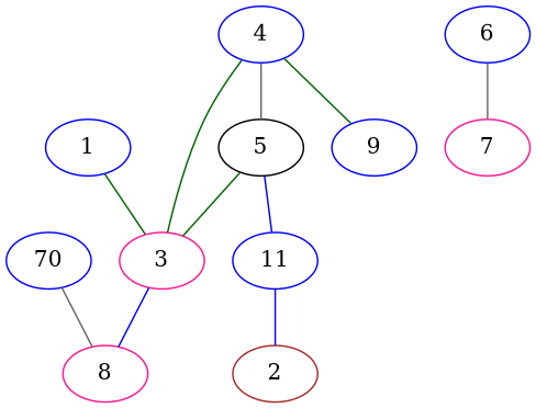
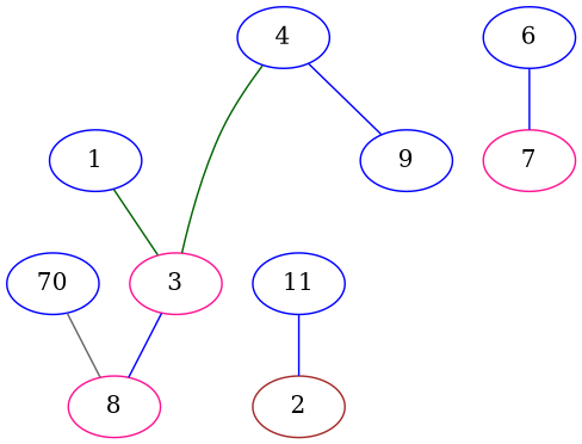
  graph {
    node [color=blue]
    edge [color=blue]
    3 [color=deeppink]
    1
    8 [color=deeppink]
    2 [color=brown]
-   5 [color=black]
    11
    4
    9
    7 [color=deeppink]
    6
    n11 [label=70]
    3 -- 8
    1 -- 3 [color=darkgreen]
-   5 -- 3 [color=darkgreen]
-   5 -- 11
    11 -- 2
    4 -- 3 [color=darkgreen]
-   4 -- 5 [color=gray40]
-   4 -- 9 [color=darkgreen]
-   6 -- 7 [color=gray40]
+   4 -- 9
+   6 -- 7
    n11 -- 8 [color=gray40]
  }
